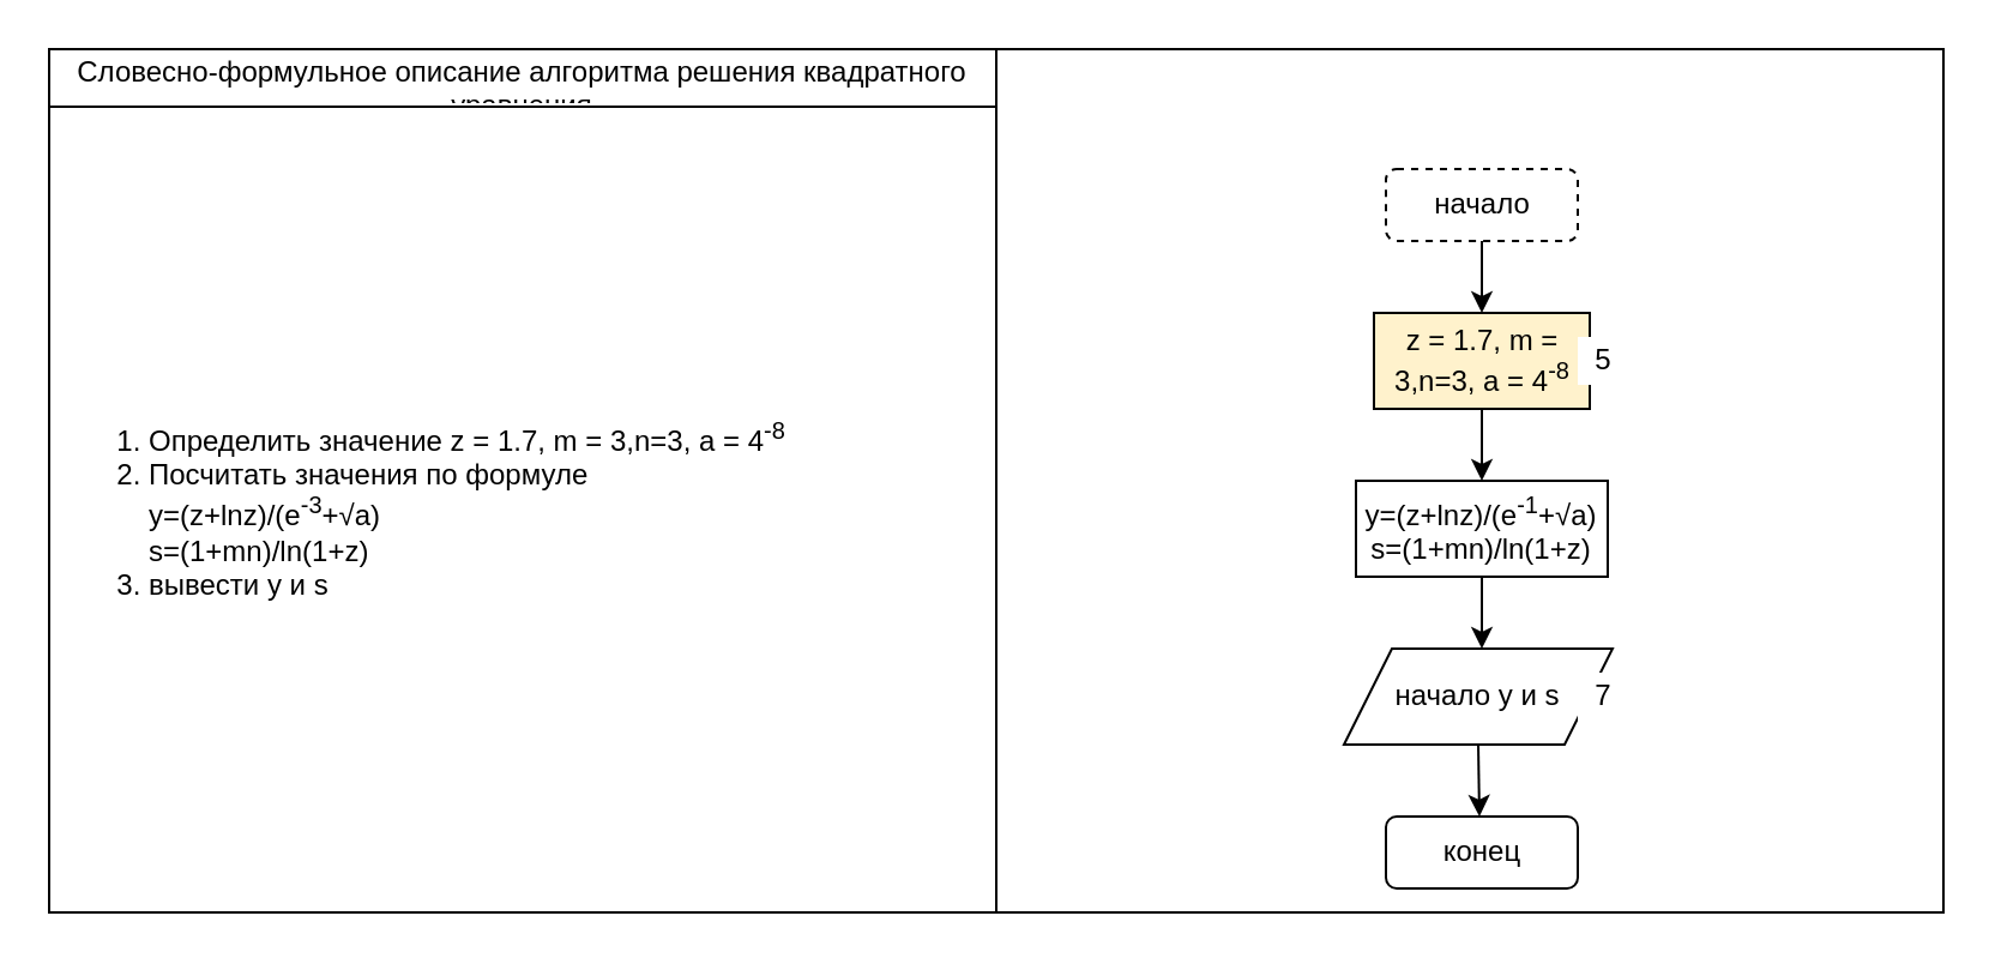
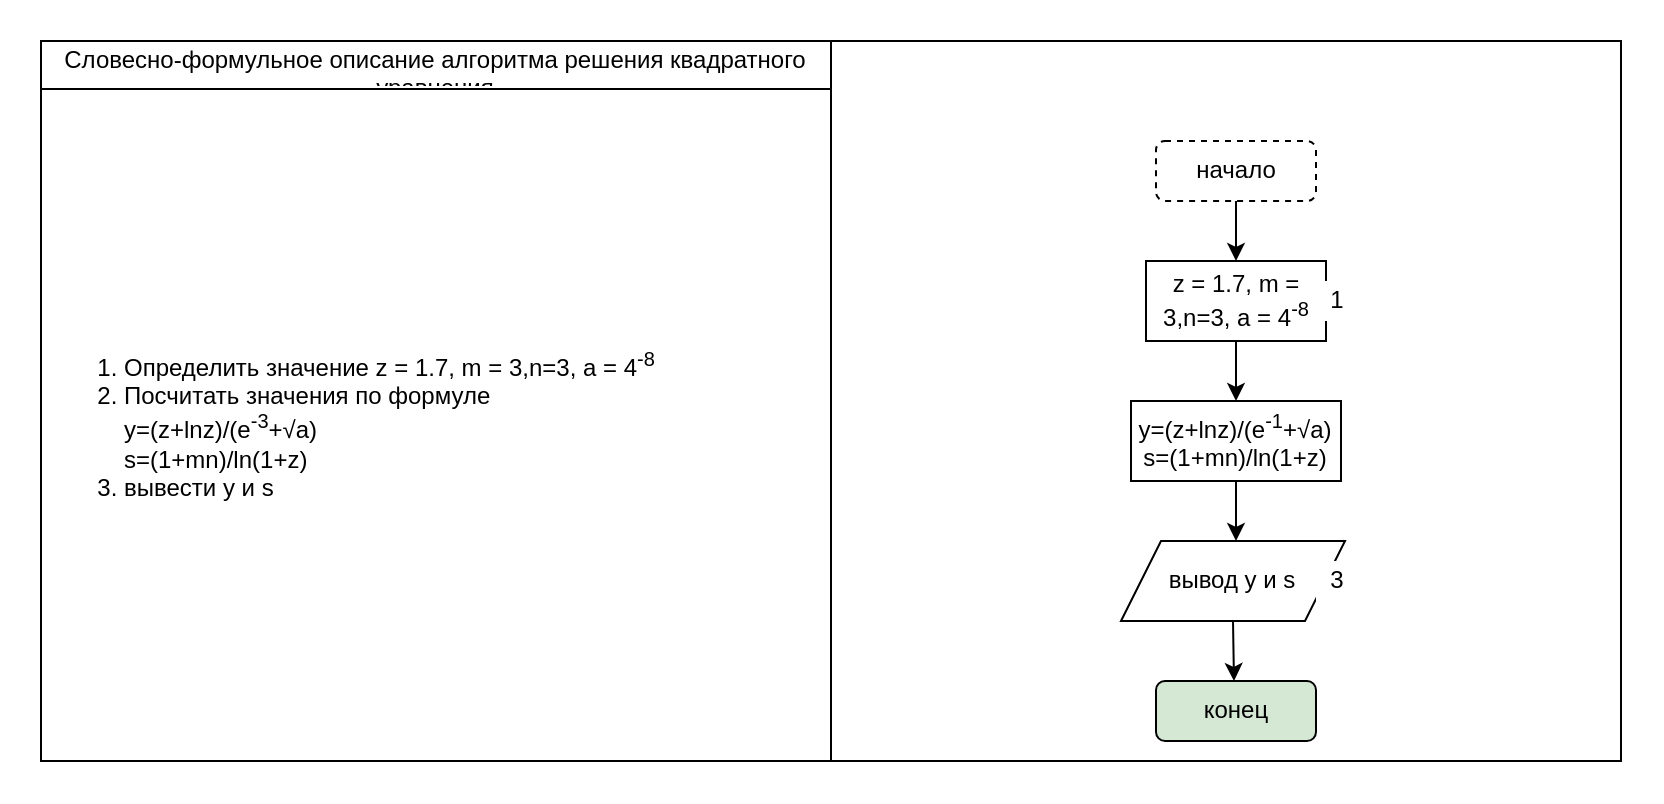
  <mxCell id="0" />
  <mxCell id="1" parent="0" />
  <mxCell id="2" value="" style="shape=table;startSize=0;container=1;collapsible=0;childLayout=tableLayout;" vertex="1" parent="1"><mxGeometry x="20" y="20" width="790" height="360" as="geometry" /></mxCell>
  <mxCell id="3" value="" style="shape=partialRectangle;collapsible=0;dropTarget=0;pointerEvents=0;fillColor=none;top=0;left=0;bottom=0;right=0;points=[[0,0.5],[1,0.5]];portConstraint=eastwest;" vertex="1" parent="2"><mxGeometry width="790" height="24" as="geometry" /></mxCell>
  <mxCell id="4" value="Словесно-формульное описание алгоритма решения квадратного уравнения" style="shape=partialRectangle;html=1;whiteSpace=wrap;connectable=0;overflow=hidden;fillColor=none;top=0;left=0;bottom=0;right=0;pointerEvents=1;" vertex="1" parent="3"><mxGeometry width="395" height="24" as="geometry" /></mxCell>
  <mxCell id="5" value="" style="shape=partialRectangle;collapsible=0;dropTarget=0;pointerEvents=0;fillColor=none;top=0;left=0;bottom=0;right=0;points=[[0,0.5],[1,0.5]];portConstraint=eastwest;" vertex="1" parent="2"><mxGeometry y="24" width="790" height="336" as="geometry" /></mxCell>
  <mxCell id="6" value="&lt;div align=&quot;left&quot;&gt;&lt;ol&gt;&lt;li&gt;Определить значение z = 1.7, m = 3,n=3, a = 4&lt;sup&gt;-8&lt;/sup&gt;&lt;/li&gt;&lt;li&gt;Посчитать значения по формуле &lt;br&gt;&lt;div&gt;y=(z+lnz)/(e&lt;sup&gt;-3&lt;/sup&gt;+√a)&lt;/div&gt;&lt;div&gt;s=(1+mn)/ln(1+z)&lt;br&gt;&lt;/div&gt;&lt;/li&gt;&lt;li&gt;вывести y и s&lt;br&gt;&lt;/li&gt;&lt;/ol&gt;&lt;/div&gt;" style="shape=partialRectangle;html=1;whiteSpace=wrap;connectable=0;overflow=hidden;fillColor=none;top=0;left=0;bottom=0;right=0;pointerEvents=1;align=left;" vertex="1" parent="5"><mxGeometry width="395" height="336" as="geometry" /></mxCell>
  <mxCell id="7" value="" style="shape=partialRectangle;html=1;whiteSpace=wrap;connectable=0;overflow=hidden;fillColor=none;top=0;left=0;bottom=0;right=0;pointerEvents=1;" vertex="1" parent="5"><mxGeometry x="395" width="395" height="336" as="geometry" /></mxCell>
  <mxCell id="8" style="edgeStyle=orthogonalEdgeStyle;rounded=0;orthogonalLoop=1;jettySize=auto;html=1;exitX=0.5;exitY=1;exitDx=0;exitDy=0;" edge="1" parent="1" source="9"><mxGeometry relative="1" as="geometry"><mxPoint x="617.5" y="130" as="targetPoint" /></mxGeometry></mxCell>
  <mxCell id="9" value="начало" style="rounded=1;whiteSpace=wrap;html=1;dashed=1;" vertex="1" parent="1"><mxGeometry x="577.5" y="70" width="80" height="30" as="geometry" /></mxCell>
  <mxCell id="10" style="edgeStyle=orthogonalEdgeStyle;rounded=0;orthogonalLoop=1;jettySize=auto;html=1;exitX=0.5;exitY=1;exitDx=0;exitDy=0;" edge="1" parent="1" source="11"><mxGeometry relative="1" as="geometry"><mxPoint x="617.5" y="200" as="targetPoint" /></mxGeometry></mxCell>
- <mxCell id="11" value="z = 1.7, m = 3,n=3, a = 4&lt;sup&gt;-8&lt;/sup&gt;" style="rounded=0;whiteSpace=wrap;html=1;fillColor=#fff2cc;" vertex="1" parent="1"><mxGeometry x="572.5" y="130" width="90" height="40" as="geometry" /></mxCell>
+ <mxCell id="11" value="z = 1.7, m = 3,n=3, a = 4&lt;sup&gt;-8&lt;/sup&gt;" style="rounded=0;whiteSpace=wrap;html=1;" vertex="1" parent="1"><mxGeometry x="572.5" y="130" width="90" height="40" as="geometry" /></mxCell>
  <mxCell id="12" style="edgeStyle=orthogonalEdgeStyle;rounded=0;orthogonalLoop=1;jettySize=auto;html=1;exitX=0.5;exitY=1;exitDx=0;exitDy=0;" edge="1" parent="1" source="13"><mxGeometry relative="1" as="geometry"><mxPoint x="617.5" y="270" as="targetPoint" /></mxGeometry></mxCell>
  <mxCell id="13" value="&lt;div&gt;y=(z+lnz)/(e&lt;sup&gt;-1&lt;/sup&gt;+√a)&lt;/div&gt;&lt;div&gt;s=(1+mn)/ln(1+z)&lt;br&gt;&lt;/div&gt;" style="rounded=0;whiteSpace=wrap;html=1;" vertex="1" parent="1"><mxGeometry x="565" y="200" width="105" height="40" as="geometry" /></mxCell>
  <mxCell id="14" style="edgeStyle=orthogonalEdgeStyle;rounded=0;orthogonalLoop=1;jettySize=auto;html=1;exitX=0.5;exitY=1;exitDx=0;exitDy=0;" edge="1" parent="1" source="15"><mxGeometry relative="1" as="geometry"><mxPoint x="616.5" y="340" as="targetPoint" /></mxGeometry></mxCell>
- <mxCell id="15" value="начало y и s" style="shape=parallelogram;perimeter=parallelogramPerimeter;whiteSpace=wrap;html=1;fixedSize=1;" vertex="1" parent="1"><mxGeometry x="560" y="270" width="112" height="40" as="geometry" /></mxCell>
- <mxCell id="16" value="конец" style="rounded=1;whiteSpace=wrap;html=1;" vertex="1" parent="1"><mxGeometry x="577.5" y="340" width="80" height="30" as="geometry" /></mxCell>
- <mxCell id="17" value="5" style="text;html=1;align=center;verticalAlign=middle;resizable=0;points=[];autosize=1;strokeColor=none;fillColor=#FFFFFF;" vertex="1" parent="1"><mxGeometry x="657.5" y="140" width="20" height="20" as="geometry" /></mxCell>
- <mxCell id="18" value="7" style="text;html=1;align=center;verticalAlign=middle;resizable=0;points=[];autosize=1;strokeColor=none;fillColor=#FFFFFF;" vertex="1" parent="1"><mxGeometry x="657.5" y="280" width="20" height="20" as="geometry" /></mxCell>
+ <mxCell id="15" value="вывод y и s" style="shape=parallelogram;perimeter=parallelogramPerimeter;whiteSpace=wrap;html=1;fixedSize=1;" vertex="1" parent="1"><mxGeometry x="560" y="270" width="112" height="40" as="geometry" /></mxCell>
+ <mxCell id="16" value="конец" style="rounded=1;whiteSpace=wrap;html=1;fillColor=#d5e8d4;" vertex="1" parent="1"><mxGeometry x="577.5" y="340" width="80" height="30" as="geometry" /></mxCell>
+ <mxCell id="17" value="1" style="text;html=1;align=center;verticalAlign=middle;resizable=0;points=[];autosize=1;strokeColor=none;fillColor=#FFFFFF;" vertex="1" parent="1"><mxGeometry x="657.5" y="140" width="20" height="20" as="geometry" /></mxCell>
+ <mxCell id="18" value="3" style="text;html=1;align=center;verticalAlign=middle;resizable=0;points=[];autosize=1;strokeColor=none;fillColor=#FFFFFF;" vertex="1" parent="1"><mxGeometry x="657.5" y="280" width="20" height="20" as="geometry" /></mxCell>
